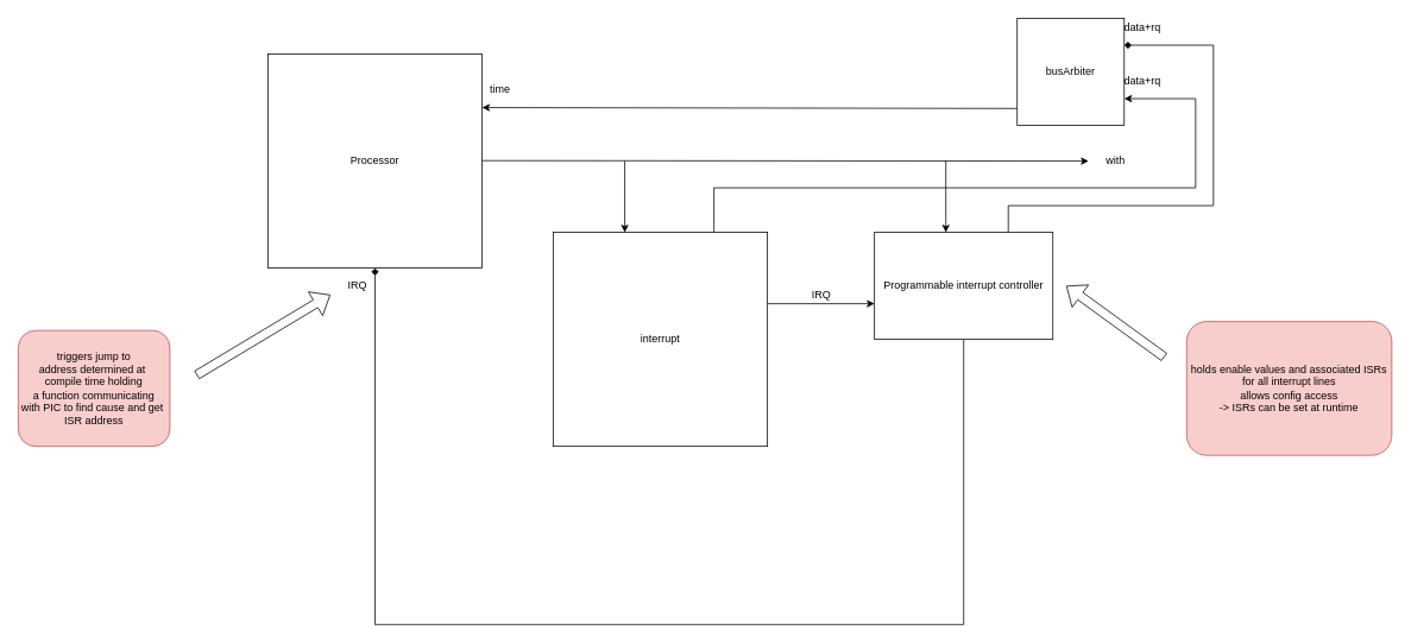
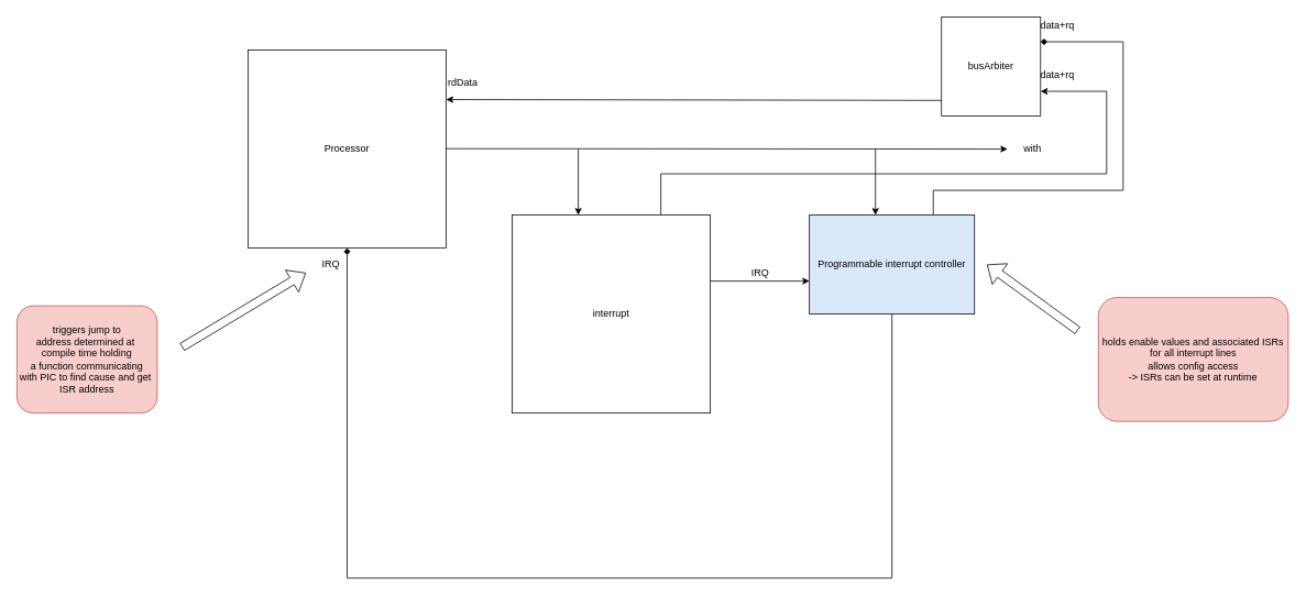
  <mxCell id="0" />
  <mxCell id="1" parent="0" />
  <mxCell id="2" value="Processor" style="rounded=0;whiteSpace=wrap;html=1;" vertex="1" parent="1"><mxGeometry y="60" width="240" height="240" as="geometry" x="300" /></mxCell>
  <mxCell id="3" value="" style="endArrow=classic;html=1;" edge="1" parent="1"><mxGeometry width="50" height="50" relative="1" as="geometry"><mxPoint x="540" y="179.5" as="sourcePoint" /><mxPoint x="1220" y="180" as="targetPoint" /></mxGeometry></mxCell>
  <mxCell id="4" style="edgeStyle=orthogonalEdgeStyle;rounded=0;orthogonalLoop=1;jettySize=auto;html=1;exitX=0.75;exitY=0;exitDx=0;exitDy=0;entryX=1;entryY=0.75;entryDx=0;entryDy=0;" edge="1" parent="1" source="5" target="8"><mxGeometry relative="1" as="geometry"><Array as="points"><mxPoint x="800" y="210" /><mxPoint x="1340" y="210" /><mxPoint x="1340" y="110" /></Array></mxGeometry></mxCell>
  <mxCell id="5" value="interrupt" style="rounded=0;whiteSpace=wrap;html=1;" vertex="1" parent="1"><mxGeometry x="620" y="260" width="240" height="240" as="geometry" /></mxCell>
  <mxCell id="6" value="" style="endArrow=classic;html=1;" edge="1" parent="1"><mxGeometry width="50" height="50" relative="1" as="geometry"><mxPoint x="700" y="180" as="sourcePoint" /><mxPoint x="700" y="260" as="targetPoint" /></mxGeometry></mxCell>
  <mxCell id="7" value="with" style="text;html=1;align=center;verticalAlign=middle;resizable=0;points=[];autosize=1;" vertex="1" parent="1"><mxGeometry x="1225" y="170" width="50" height="20" as="geometry" /></mxCell>
  <mxCell id="8" value="busArbiter" style="rounded=0;whiteSpace=wrap;html=1;" vertex="1" parent="1"><mxGeometry x="1140" y="20" width="120" height="120" as="geometry" /></mxCell>
  <mxCell id="9" value="" style="endArrow=classic;html=1;" edge="1" parent="1"><mxGeometry width="50" height="50" relative="1" as="geometry"><mxPoint x="1140" y="121" as="sourcePoint" /><mxPoint x="540" y="120" as="targetPoint" /></mxGeometry></mxCell>
- <mxCell id="10" value="time" style="text;html=1;align=center;verticalAlign=middle;resizable=0;points=[];autosize=1;" vertex="1" parent="1"><mxGeometry x="535" y="90" width="50" height="20" as="geometry" /></mxCell>
+ <mxCell id="10" value="rdData" style="text;html=1;align=center;verticalAlign=middle;resizable=0;points=[];autosize=1;" vertex="1" parent="1"><mxGeometry x="535" y="90" width="50" height="20" as="geometry" /></mxCell>
  <mxCell id="11" style="edgeStyle=orthogonalEdgeStyle;rounded=0;orthogonalLoop=1;jettySize=auto;html=1;exitX=0.5;exitY=1;exitDx=0;exitDy=0;entryX=0.5;entryY=1;entryDx=0;entryDy=0;endArrow=diamond;" edge="1" parent="1" source="13" target="2"><mxGeometry relative="1" as="geometry"><Array as="points"><mxPoint x="1080" y="700" /><mxPoint x="420" y="700" /></Array></mxGeometry></mxCell>
  <mxCell id="12" style="edgeStyle=orthogonalEdgeStyle;rounded=0;orthogonalLoop=1;jettySize=auto;html=1;exitX=0.75;exitY=0;exitDx=0;exitDy=0;entryX=1;entryY=0.25;entryDx=0;entryDy=0;endArrow=diamond;" edge="1" parent="1" source="13" target="8"><mxGeometry relative="1" as="geometry"><Array as="points"><mxPoint x="1130" y="230" /><mxPoint x="1360" y="230" /><mxPoint x="1360" y="50" /></Array></mxGeometry></mxCell>
- <mxCell id="13" value="Programmable interrupt controller" style="rounded=0;whiteSpace=wrap;html=1;" vertex="1" parent="1"><mxGeometry x="980" y="260" width="200" height="120" as="geometry" /></mxCell>
+ <mxCell id="13" value="Programmable interrupt controller" style="rounded=0;whiteSpace=wrap;html=1;fillColor=#dae8fc;" vertex="1" parent="1"><mxGeometry x="980" y="260" width="200" height="120" as="geometry" /></mxCell>
  <mxCell id="14" value="" style="endArrow=classic;html=1;" edge="1" parent="1"><mxGeometry width="50" height="50" relative="1" as="geometry"><mxPoint x="1060" y="180" as="sourcePoint" /><mxPoint x="1060" y="260" as="targetPoint" /></mxGeometry></mxCell>
  <mxCell id="15" value="" style="endArrow=classic;html=1;" edge="1" parent="1"><mxGeometry width="50" height="50" relative="1" as="geometry"><mxPoint x="860" y="340" as="sourcePoint" /><mxPoint x="980" y="340" as="targetPoint" /></mxGeometry></mxCell>
  <mxCell id="16" value="IRQ" style="text;html=1;align=center;verticalAlign=middle;resizable=0;points=[];autosize=1;" vertex="1" parent="1"><mxGeometry x="900" y="320" width="40" height="20" as="geometry" /></mxCell>
  <mxCell id="17" value="IRQ" style="text;html=1;align=center;verticalAlign=middle;resizable=0;points=[];autosize=1;" vertex="1" parent="1"><mxGeometry x="380" y="310" width="40" height="20" as="geometry" /></mxCell>
  <mxCell id="18" value="data+rq" style="text;html=1;align=center;verticalAlign=middle;resizable=0;points=[];autosize=1;" vertex="1" parent="1"><mxGeometry x="1250" y="20" width="60" height="20" as="geometry" /></mxCell>
  <mxCell id="19" value="data+rq" style="text;html=1;align=center;verticalAlign=middle;resizable=0;points=[];autosize=1;" vertex="1" parent="1"><mxGeometry x="1250" y="80" width="60" height="20" as="geometry" /></mxCell>
  <mxCell id="20" value="triggers jump to&lt;br&gt;address determined at&amp;nbsp;&lt;br&gt;compile time holding&lt;br&gt;a function communicating&lt;br&gt;with PIC to find cause and get&amp;nbsp;&lt;br&gt;ISR address" style="rounded=1;whiteSpace=wrap;html=1;fillColor=#f8cecc;strokeColor=#b85450;" vertex="1" parent="1"><mxGeometry x="20" y="370" width="170" height="130" as="geometry" /></mxCell>
  <mxCell id="21" value="" style="shape=flexArrow;endArrow=classic;html=1;" edge="1" parent="1"><mxGeometry width="50" height="50" relative="1" as="geometry"><mxPoint x="220" y="420" as="sourcePoint" /><mxPoint x="370" y="330" as="targetPoint" /></mxGeometry></mxCell>
  <mxCell id="22" value="holds enable values and associated ISRs for all interrupt lines&lt;br&gt;allows config access&lt;br&gt;-&amp;gt; ISRs can be set at runtime" style="rounded=1;whiteSpace=wrap;html=1;fillColor=#f8cecc;strokeColor=#b85450;" vertex="1" parent="1"><mxGeometry x="1330" y="360" width="230" height="150" as="geometry" /></mxCell>
  <mxCell id="23" value="" style="shape=flexArrow;endArrow=classic;html=1;" edge="1" parent="1"><mxGeometry width="50" height="50" relative="1" as="geometry"><mxPoint x="1305" y="400" as="sourcePoint" /><mxPoint x="1195" y="320" as="targetPoint" /></mxGeometry></mxCell>
